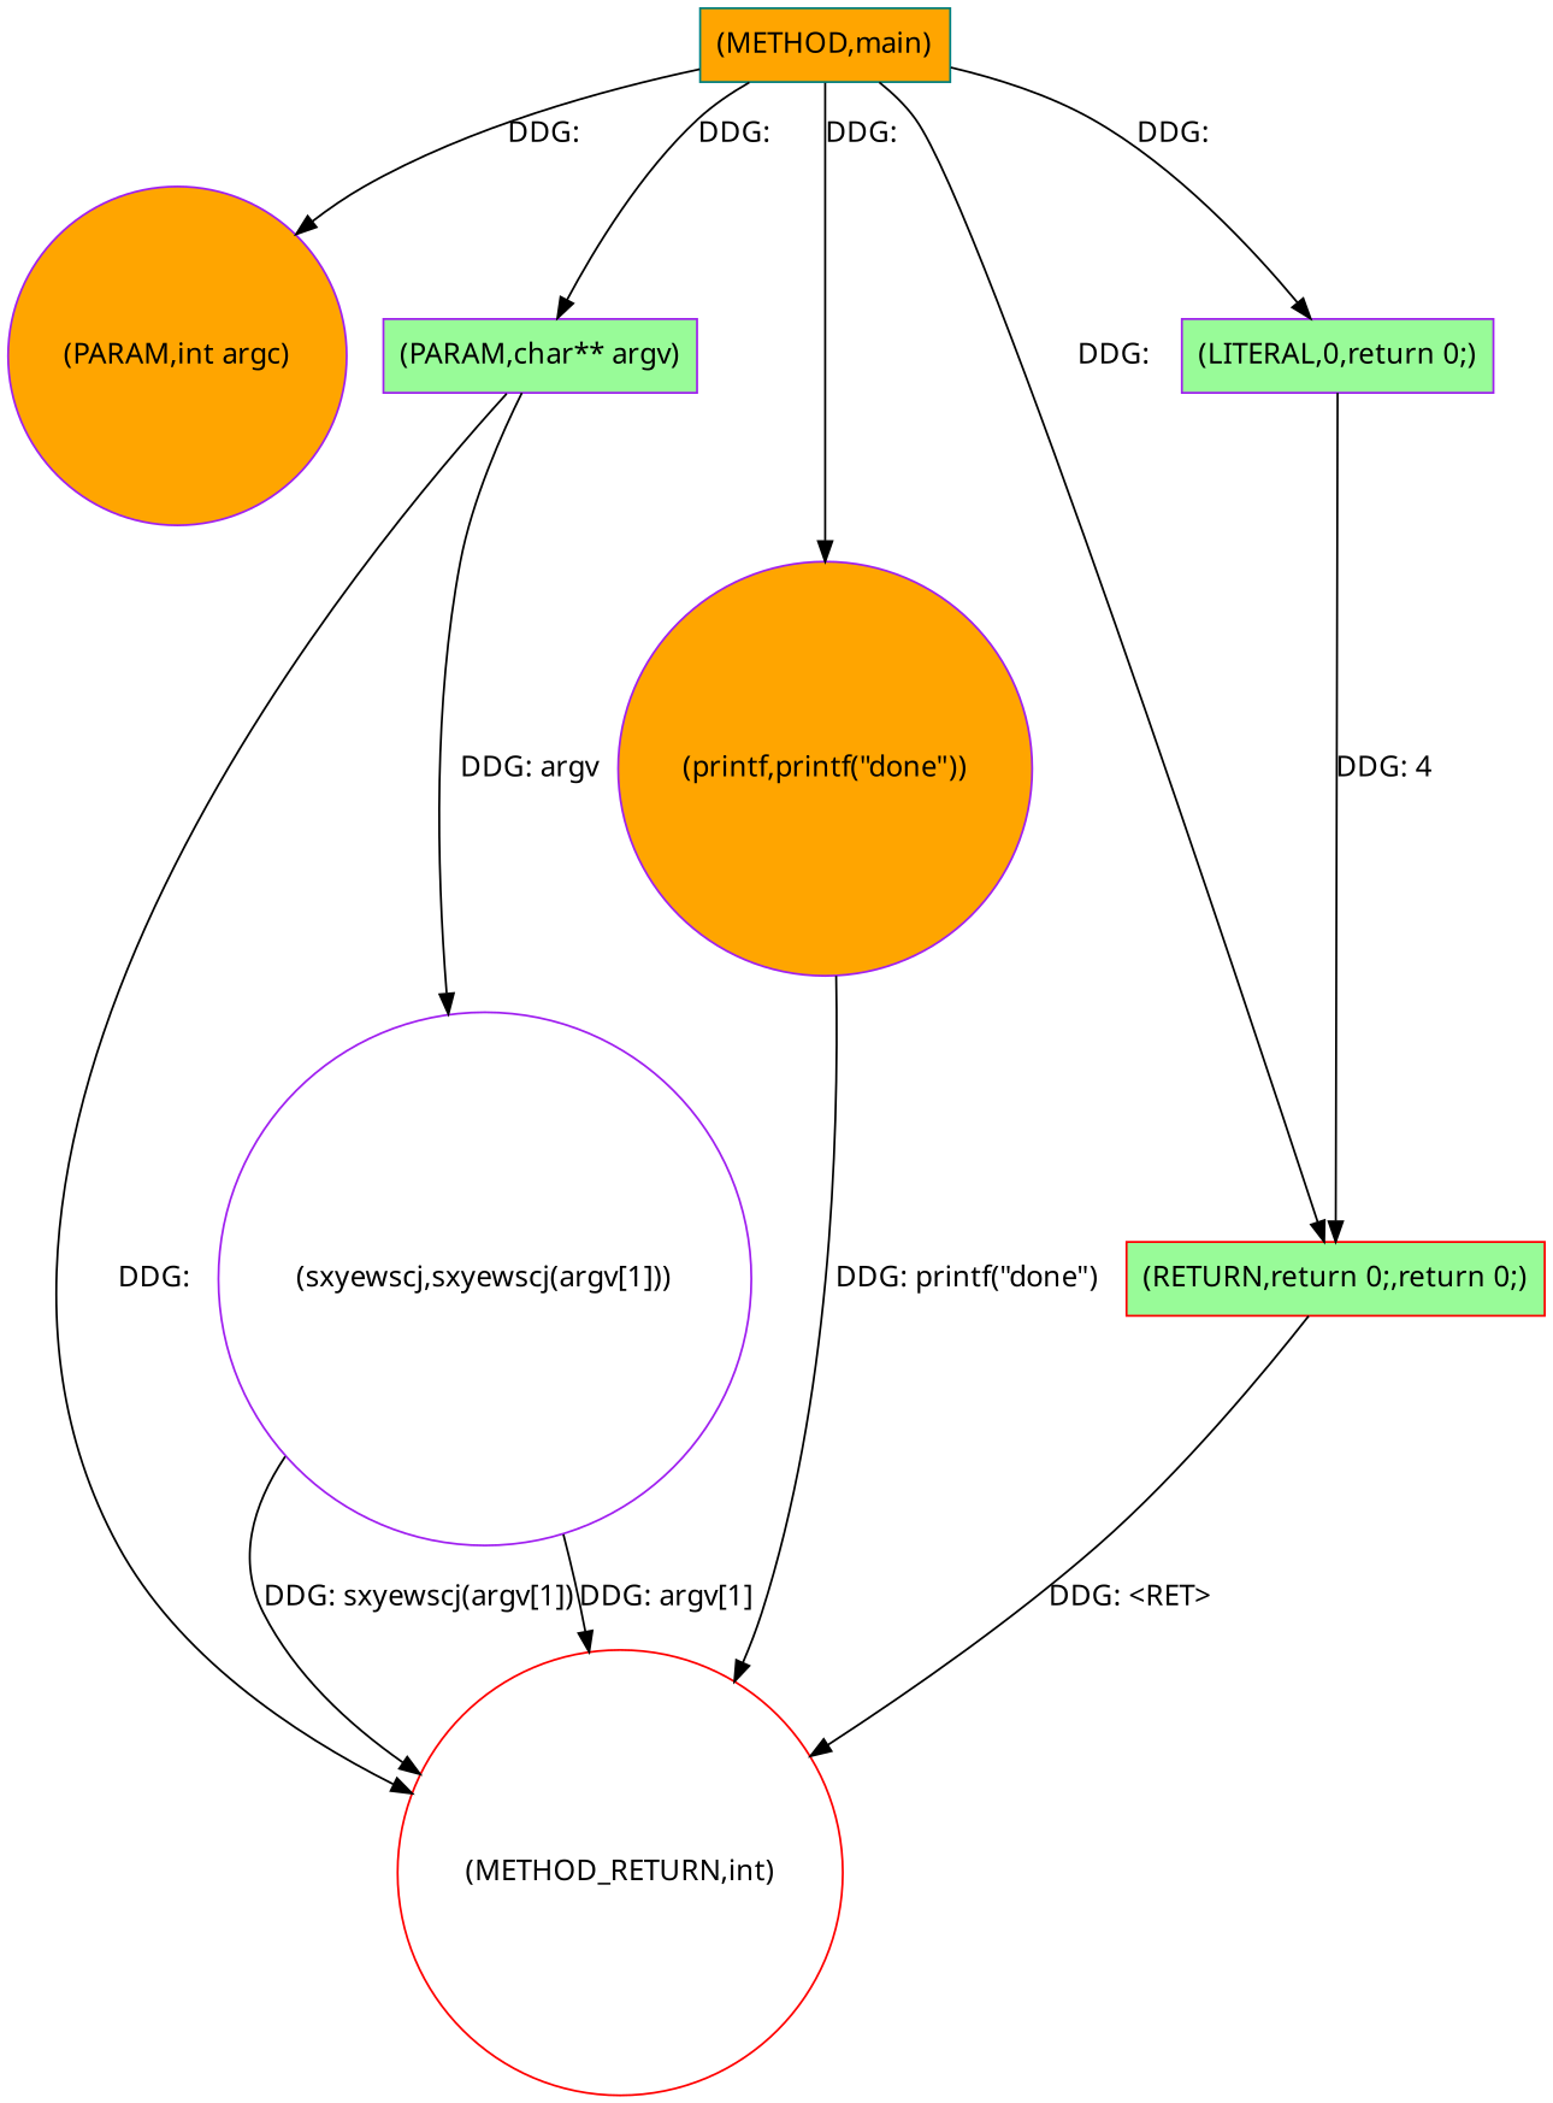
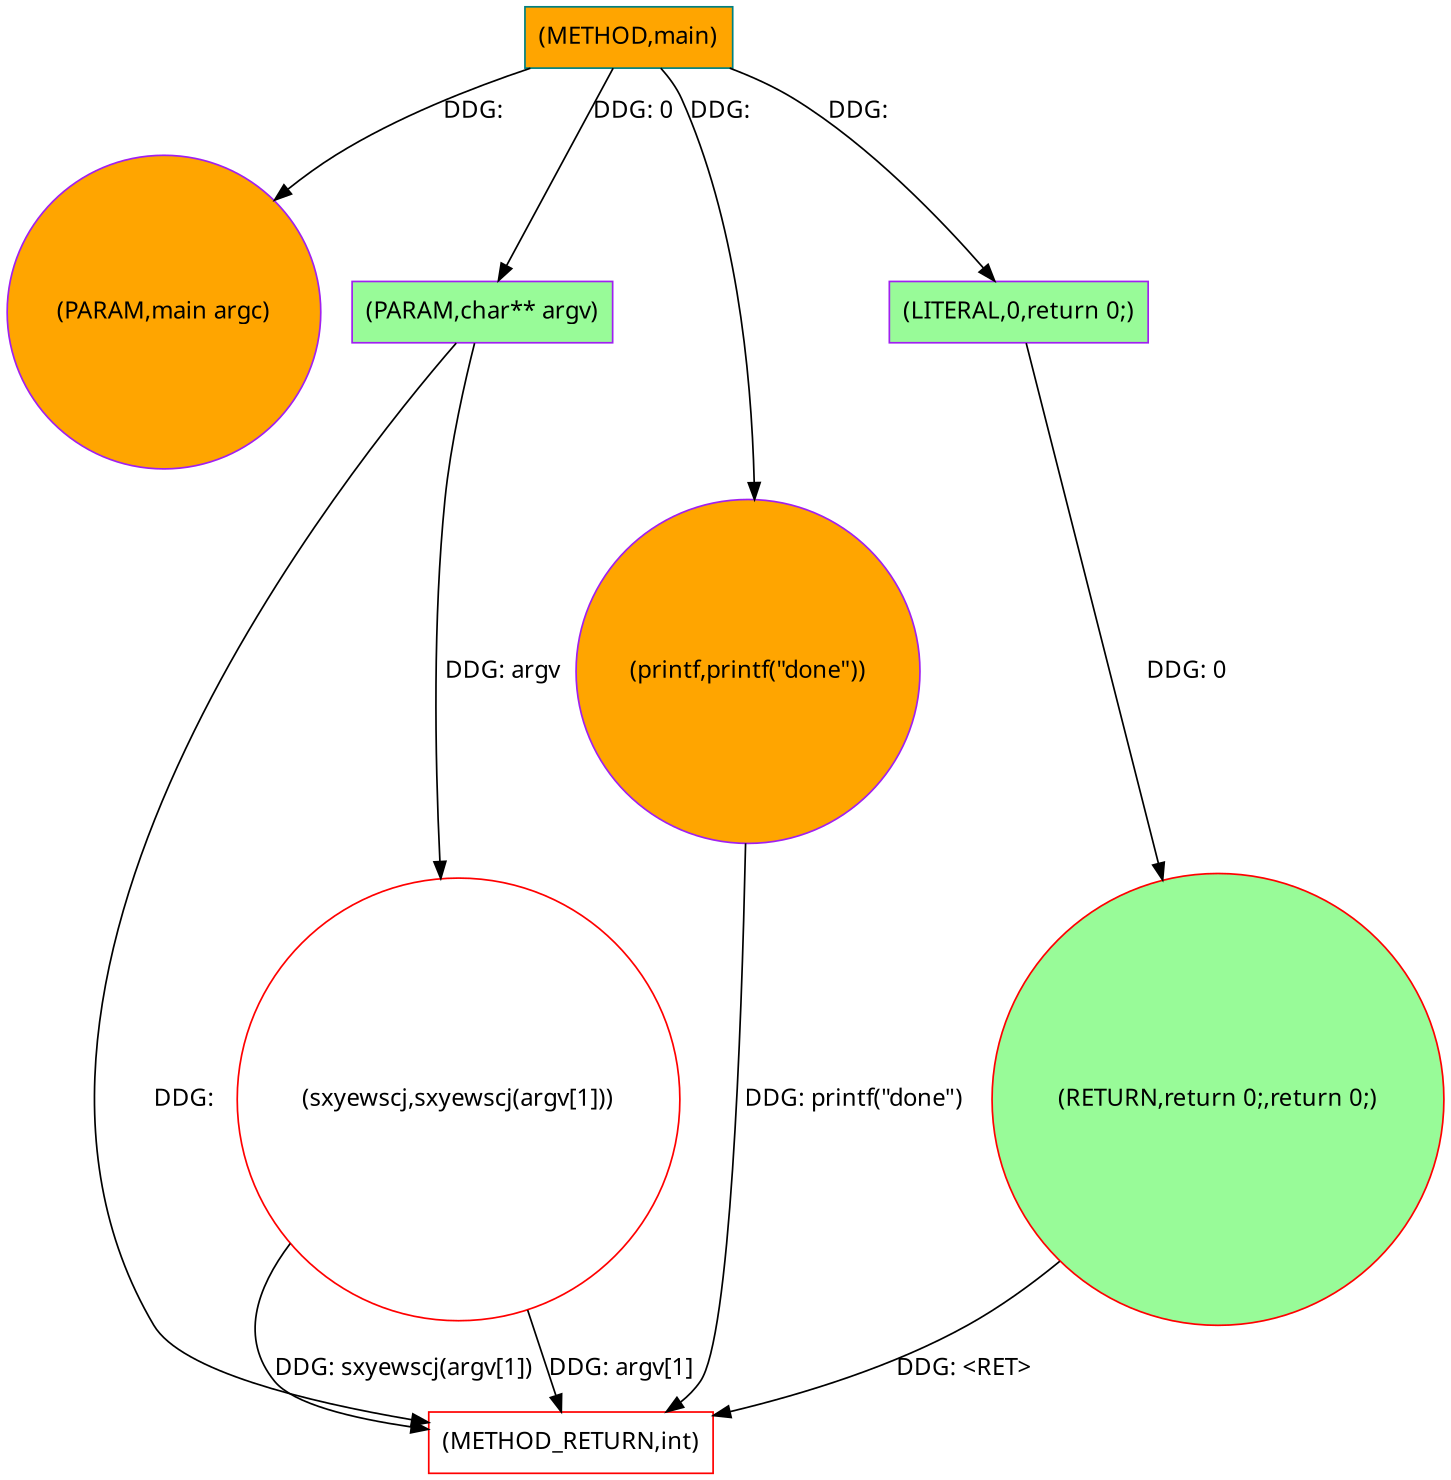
  digraph {
    fontname="Noto Sans"
    node [color=purple fillcolor=orange fontname="Noto Sans" shape=circle style=filled]
    edge [fontname="Noto Sans"]
    n1 [color=teal label="(METHOD,main)" shape=box]
-   n2 [label="(PARAM,int argc)"]
+   n2 [label="(PARAM,main argc)"]
    n3 [fillcolor=palegreen label="(PARAM,char** argv)" shape=box]
    n4 [label="(printf,printf(\"done\"))"]
-   n5 [color=red fillcolor=palegreen label="(RETURN,return 0;,return 0;)" shape=box]
+   n5 [color=red fillcolor=palegreen label="(RETURN,return 0;,return 0;)"]
    n6 [fillcolor=palegreen label="(LITERAL,0,return 0;)" shape=box]
-   n7 [color=red fillcolor=white label="(METHOD_RETURN,int)"]
-   n8 [fillcolor=white label="(sxyewscj,sxyewscj(argv[1]))"]
+   n7 [color=red fillcolor=white label="(METHOD_RETURN,int)" shape=box]
+   n8 [color=red fillcolor=white label="(sxyewscj,sxyewscj(argv[1]))"]
    n1 -> n2 [label="DDG: "]
-   n1 -> n3 [label="DDG: "]
+   n1 -> n3 [label="DDG: 0"]
    n1 -> n4 [label="DDG: "]
-   n1 -> n5 [label="DDG: "]
    n1 -> n6 [label="DDG: "]
    n3 -> n7 [label="DDG: "]
    n3 -> n8 [label="DDG: argv"]
    n4 -> n7 [label="DDG: printf(\"done\")"]
    n5 -> n7 [label="DDG: <RET>"]
-   n6 -> n5 [label="DDG: 4"]
+   n6 -> n5 [label="DDG: 0"]
    n8 -> n7 [label="DDG: sxyewscj(argv[1])"]
    n8 -> n7 [label="DDG: argv[1]"]
  }
